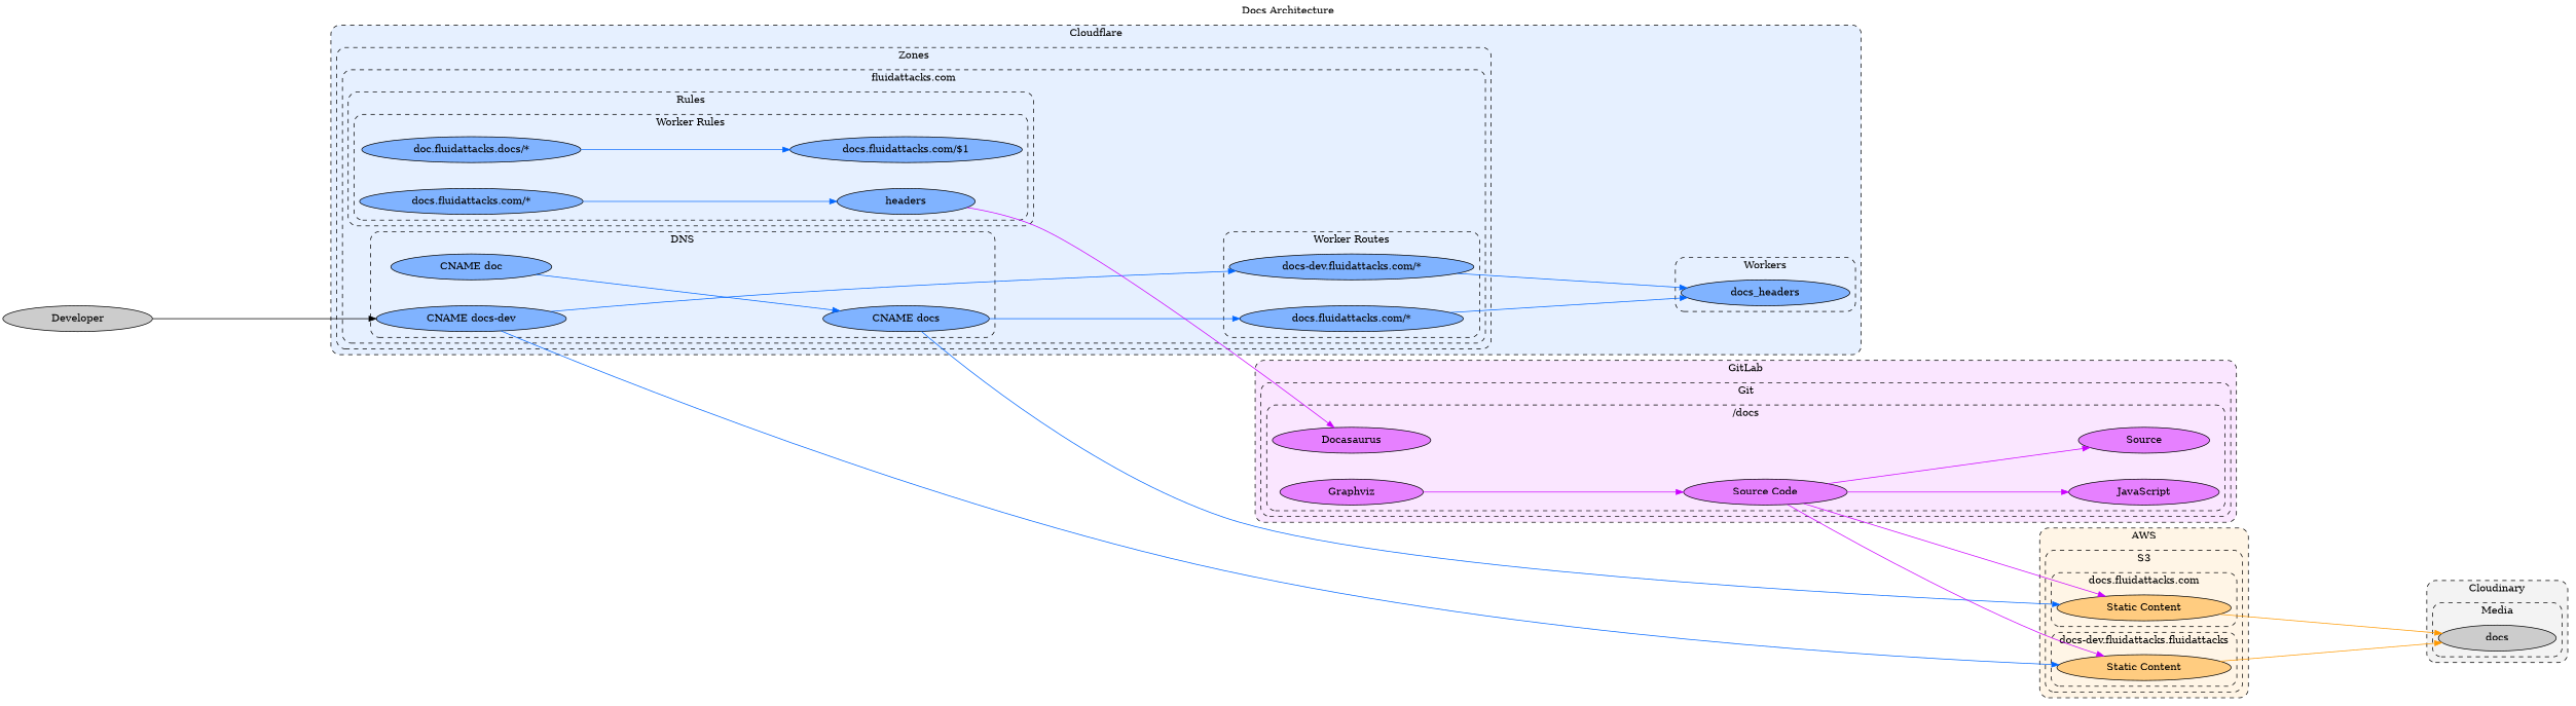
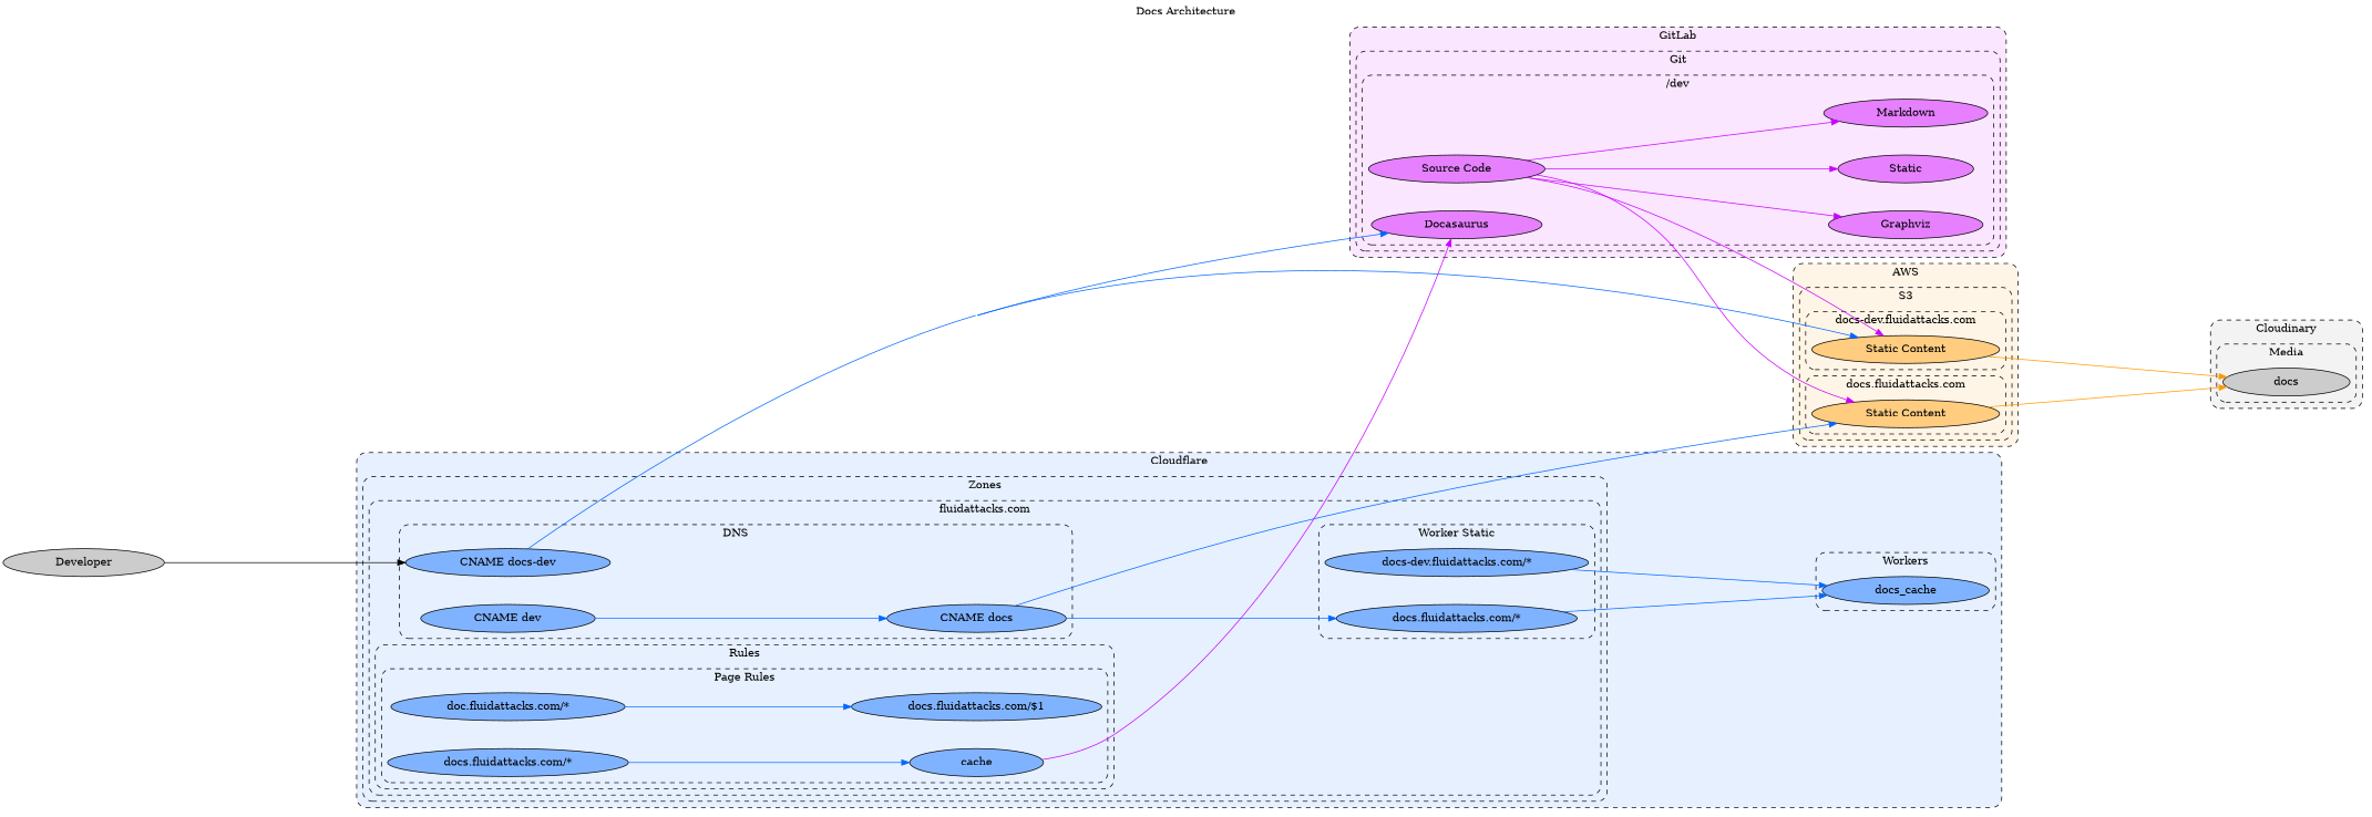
  digraph {
    compound=true
    concentrate=true
    label="Docs Architecture"
    labelloc=t
    nodesep=0.5
    rankdir=LR
    ranksep=4.0
    style="dashed,rounded"
    node [fillcolor="0.6 0.5 1.0" margin="0.8,0.0" style=filled]
    edge [color="0.6 1.0 1.0"]
    n1 [fillcolor="0.1 0.5 1.0" label="Static Content" width=3.0]
    n2 [fillcolor="0.1 0.5 1.0" label="Static Content" width=3.0]
-   n3 [label=docs_headers]
-   n4 [label="CNAME doc"]
+   n3 [label=docs_cache]
+   n4 [label="CNAME dev"]
    n5 [label="CNAME docs"]
    n6 [label="CNAME docs-dev"]
-   n7 [label="doc.fluidattacks.docs/*"]
+   n7 [label="doc.fluidattacks.com/*"]
    n8 [label="docs.fluidattacks.com/$1"]
    n9 [label="docs.fluidattacks.com/*"]
-   n10 [label=headers]
+   n10 [label=cache]
    n11 [label="docs-dev.fluidattacks.com/*"]
    n12 [label="docs.fluidattacks.com/*"]
    n13 [fillcolor="0.0 0.0 0.8" label=docs]
    n14 [fillcolor="0.8 0.5 1.0" label="Source Code"]
    n15 [fillcolor="0.8 0.5 1.0" label=Docasaurus]
    n16 [fillcolor="0.8 0.5 1.0" label=Graphviz]
-   n17 [fillcolor="0.8 0.5 1.0" label=JavaScript]
-   n18 [fillcolor="0.8 0.5 1.0" label=Source]
+   n17 [fillcolor="0.8 0.5 1.0" label=Static]
+   n18 [fillcolor="0.8 0.5 1.0" label=Markdown]
    n19 [fillcolor="0.0 0.0 0.8" label=Developer]
    subgraph cluster_1 {
      bgcolor="0.1 0.1 1.0"
      label=AWS
      subgraph cluster_2 {
        bgcolor="0.1 0.1 1.0"
        label=S3
        subgraph cluster_3 {
          bgcolor="0.1 0.1 1.0"
-         label="docs-dev.fluidattacks.fluidattacks"
+         label="docs-dev.fluidattacks.com"
          n1
        }
        subgraph cluster_4 {
          bgcolor="0.1 0.1 1.0"
          label="docs.fluidattacks.com"
          n2
        }
      }
    }
    subgraph cluster_5 {
      bgcolor="0.6 0.1 1.0"
      label=Cloudflare
      subgraph cluster_6 {
        bgcolor="0.6 0.1 1.0"
        label=Workers
        n3
      }
      subgraph cluster_7 {
        bgcolor="0.6 0.1 1.0"
        label=Zones
        subgraph cluster_8 {
          bgcolor="0.6 0.1 1.0"
          label="fluidattacks.com"
          subgraph cluster_9 {
            bgcolor="0.6 0.1 1.0"
            label=DNS
            n4
            n5
            n6
          }
          subgraph cluster_10 {
            bgcolor="0.6 0.1 1.0"
            label=Rules
            subgraph cluster_11 {
              bgcolor="0.6 0.1 1.0"
-             label="Worker Rules"
+             label="Page Rules"
              n7
              n8
              n9
              n10
            }
          }
          subgraph cluster_12 {
            bgcolor="0.6 0.1 1.0"
-           label="Worker Routes"
+           label="Worker Static"
            n11
            n12
          }
        }
      }
    }
    subgraph cluster_13 {
      bgcolor="0.0 0.0 0.95"
      label=Cloudinary
      subgraph cluster_14 {
        bgcolor="0.0 0.0 0.95"
        label=Media
        n13
      }
    }
    subgraph cluster_15 {
      bgcolor="0.8 0.1 1.0"
      label=GitLab
      subgraph cluster_16 {
        bgcolor="0.8 0.1 1.0"
        label=Git
        subgraph cluster_17 {
          bgcolor="0.8 0.1 1.0"
-         label="/docs"
+         label="/dev"
          n14
          n15
          n16
          n17
          n18
        }
      }
    }
    n1 -> n13 [color="0.1 1.0 1.0"]
    n2 -> n13 [color="0.1 1.0 1.0"]
    n4 -> n5
    n5 -> n2
    n5 -> n12
    n6 -> n1
-   n6 -> n11
+   n6 -> n15
    n7 -> n8
    n9 -> n10
    n10 -> n15 [color="0.8 1.0 1.0"]
    n11 -> n3
    n12 -> n3
    n14 -> n1 [color="0.8 1.0 1.0"]
    n14 -> n2 [color="0.8 1.0 1.0"]
-   n16 -> n14 [color="0.8 1.0 1.0"]
+   n14 -> n16 [color="0.8 1.0 1.0"]
    n14 -> n17 [color="0.8 1.0 1.0"]
    n14 -> n18 [color="0.8 1.0 1.0"]
    n19 -> n6 [color="0.0 0.0 0.0"]
  }
